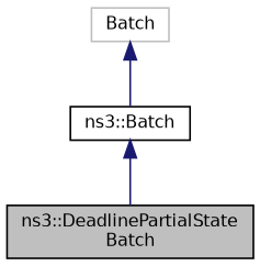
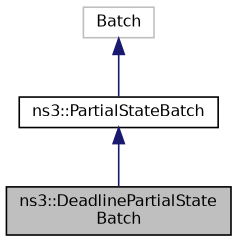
  digraph {
    node [color=black fillcolor=white fontname=Helvetica fontsize=10 shape=record style=filled]
    edge [color=midnightblue dir=back fontname=Helvetica fontsize=10 labelfontname=Helvetica labelfontsize=10 style=solid]
    n1 [fillcolor=grey75 fontcolor=black height=0.2 label="ns3::DeadlinePartialState\lBatch" width=0.4]
-   n2 [height=0.2 label="ns3::Batch" width=0.4]
+   n2 [height=0.2 label="ns3::PartialStateBatch" width=0.4]
    n3 [color=grey75 height=0.2 label=Batch width=0.4]
    n2 -> n1
    n3 -> n2
  }
